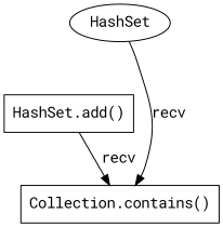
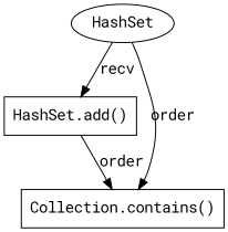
  digraph {
    fontname="Roboto Mono"
    node [fontname="Roboto Mono" shape=box]
    edge [fontname="Roboto Mono"]
    n1 [label="HashSet.add()"]
    n2 [label="Collection.contains()"]
    n3 [label=HashSet shape=ellipse]
-   n1 -> n2 [label=recv]
-   n3 -> n2 [label=recv]
+   n1 -> n2 [label=order]
+   n3 -> n1 [label=recv]
+   n3 -> n2 [label=order]
  }
